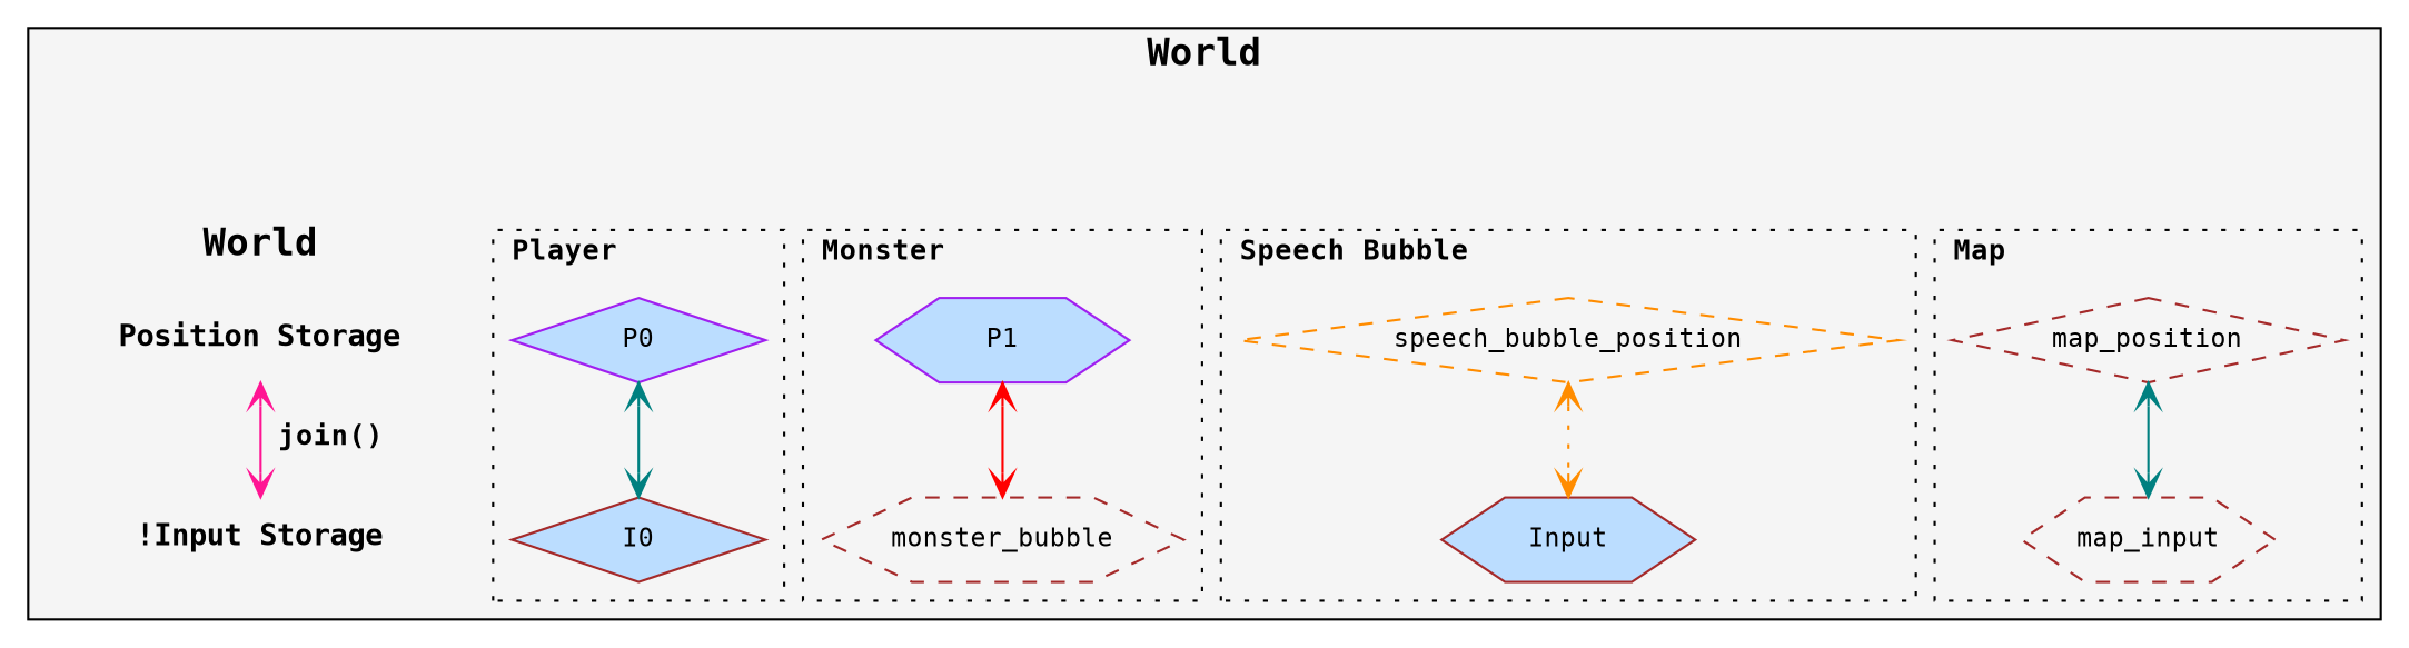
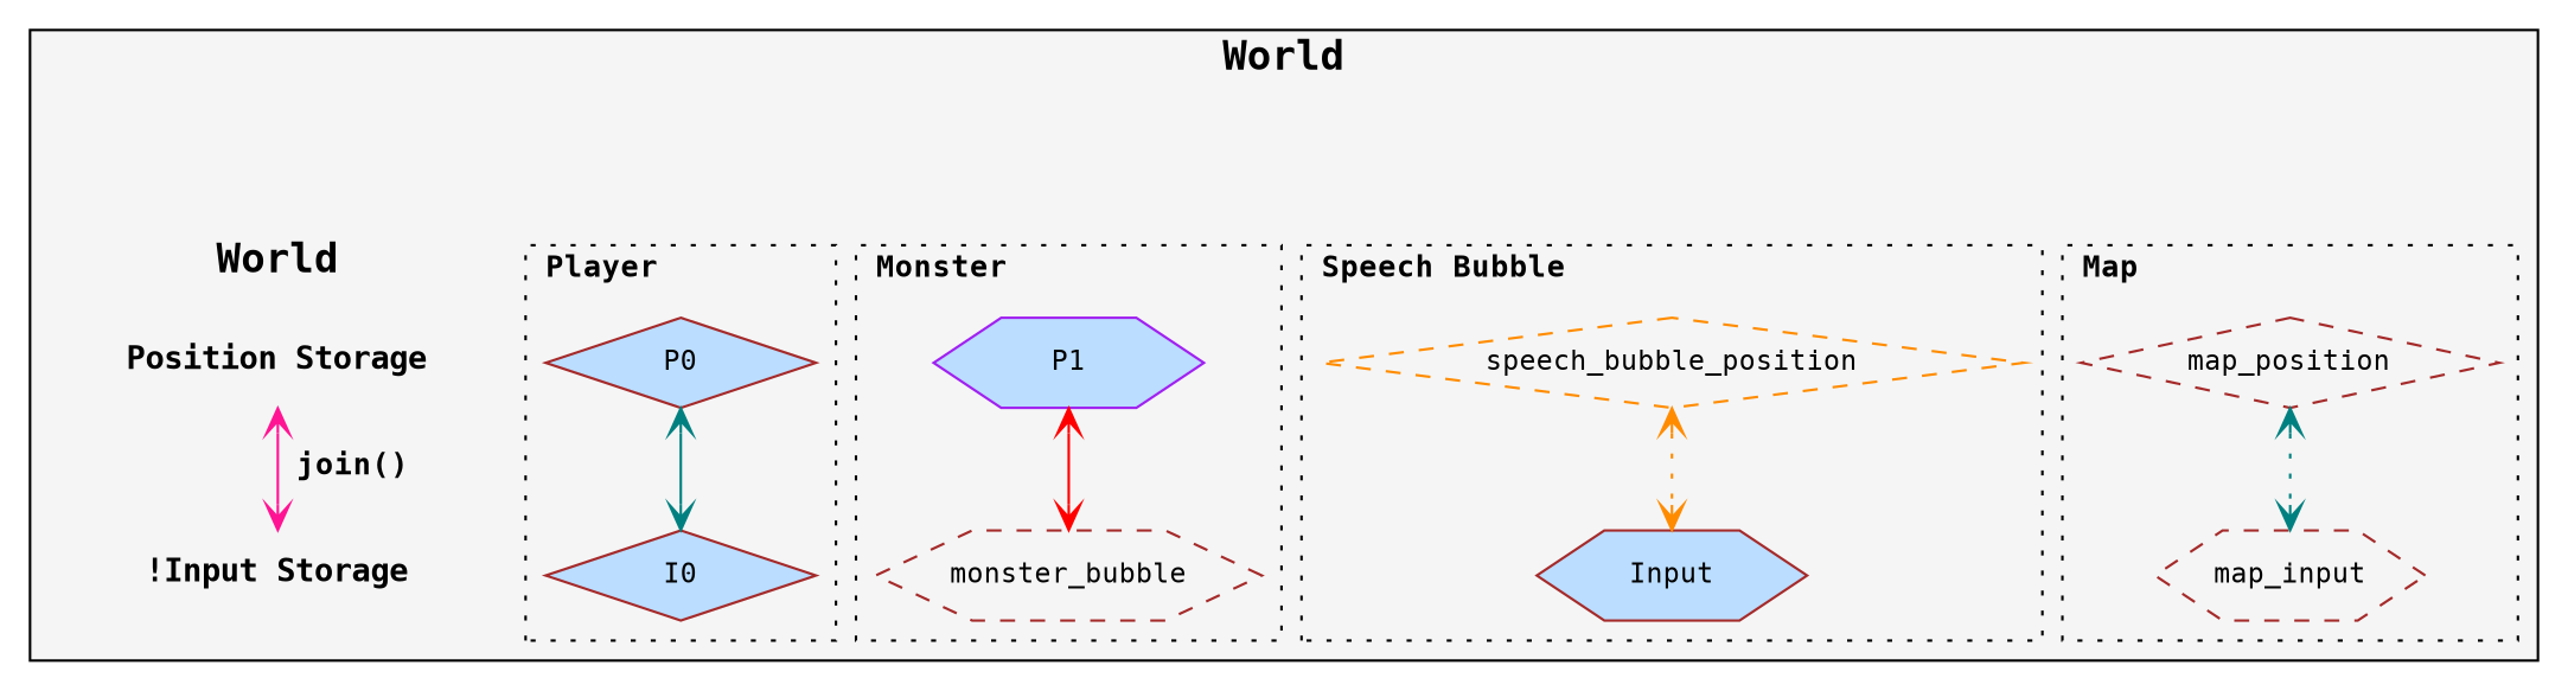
  digraph {
    node [fillcolor="#bbddff" fontname=consolas fontsize=11 shape=diamond style=filled color=brown]
    edge [style=invis]
    n1 [fontsize=13 label=<<b>Position Storage</b>> shape=box style="setlinewidth(0)" width=2.3 color=""]
    n2 [fontsize=13 label=<<b>!Input Storage</b>> shape=box style="setlinewidth(0)" width=2.3 color=""]
-   n3 [color=purple label=P0 width=1.5]
+   n3 [label=P0 width=1.5]
    n4 [label=I0 width=1.5]
    n5 [color=purple label=P1 shape=hexagon width=1.5]
    n6 [label=monster_bubble shape=hexagon style=dashed width=1.5]
    speech_bubble_position [color=darkorange style=dashed width=1.5]
    n8 [label=Input shape=hexagon width=1.5]
    map_position [style=dashed width=1.5]
    map_input [shape=hexagon style=dashed width=1.5]
    top [height=0 shape=box style=invis width=0 color=""]
    subgraph cluster_1 {
      bgcolor="#f5f5f5"
      fontname=consolas
      fontsize=16
      label=<<b>World<br /></b>>
      labelloc=top
      top
      subgraph sub_2 {
        bgcolor="#f5f5f5"
        fontname=consolas
        fontsize=16
        label=<<b>World<br /></b>>
        labelloc=top
        subgraph cluster_3 {
          bgcolor="#f5f5f5"
          fontname=consolas
          fontsize=16
          label=<<b>World<br /></b>>
          labelloc=top
          pencolor=transparent
          n1
          n2
        }
        subgraph cluster_4 {
          bgcolor="#f5f5f5"
          fontname=consolas
          fontsize=12
          label=<<b>Player<br /></b>>
          labeljust=l
          labelloc=top
          style=dotted
          n3
          n4
        }
        subgraph cluster_5 {
          bgcolor="#f5f5f5"
          fontname=consolas
          fontsize=12
          label=<<b>Monster<br /></b>>
          labeljust=l
          labelloc=top
          style=dotted
          n5
          n6
        }
        subgraph cluster_6 {
          bgcolor="#f5f5f5"
          fontname=consolas
          fontsize=12
          label=<<b>Speech Bubble<br /></b>>
          labeljust=l
          labelloc=top
          style=dotted
          speech_bubble_position
          n8
        }
        subgraph cluster_7 {
          bgcolor="#f5f5f5"
          fontname=consolas
          fontsize=12
          label=<<b>Map<br /></b>>
          labeljust=l
          labelloc=top
          style=dotted
          map_position
          map_input
        }
      }
    }
    n1 -> n2 [arrowhead=vee arrowtail=vee color=deeppink dir=both fontname=consolas fontsize=12 label=<<b> join()</b>> style=solid]
    n3 -> n4 [arrowhead=vee arrowtail=vee color=teal dir=both fontname=consolas fontsize=12 style=solid]
    n5 -> n6 [arrowhead=vee arrowtail=vee color=red dir=both fontname=consolas fontsize=12 style=solid]
    speech_bubble_position -> n8 [arrowhead=vee arrowtail=vee color=darkorange dir=both fontname=consolas fontsize=12 style=dotted]
-   map_position -> map_input [arrowhead=vee arrowtail=vee color=teal dir=both fontname=consolas fontsize=12 style=solid]
+   map_position -> map_input [arrowhead=vee arrowtail=vee color=teal dir=both fontname=consolas fontsize=12 style=dotted]
    top -> n1
    top -> n3
    top -> n5
    top -> speech_bubble_position
    top -> map_position
  }
